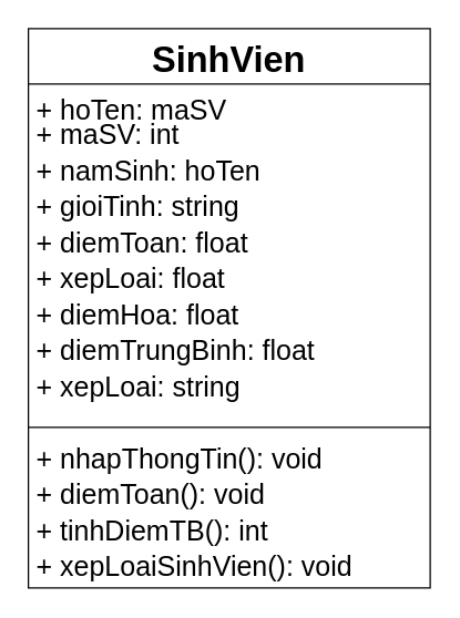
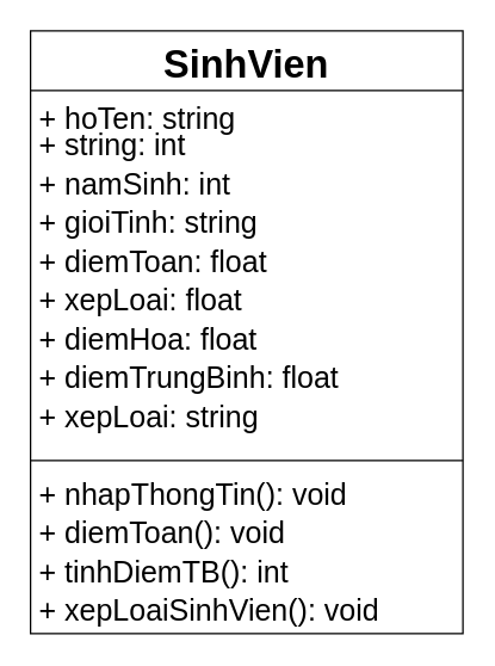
  <mxCell id="0" />
  <mxCell id="1" parent="0" />
  <mxCell id="2" value="SinhVien" style="swimlane;fontStyle=1;align=center;verticalAlign=top;childLayout=stackLayout;horizontal=1;startSize=40;horizontalStack=0;resizeParent=1;resizeParentMax=0;resizeLast=0;collapsible=1;marginBottom=0;fontSize=26;" vertex="1" parent="1"><mxGeometry x="20" y="20" width="290" height="404" as="geometry" /></mxCell>
- <mxCell id="3" value="+ hoTen: maSV" style="text;strokeColor=none;fillColor=none;align=left;verticalAlign=top;spacingLeft=4;spacingRight=4;overflow=hidden;rotatable=0;points=[[0,0.5],[1,0.5]];portConstraint=eastwest;fontSize=20;spacingBottom=-12;" vertex="1" parent="2"><mxGeometry y="40" width="290" height="18" as="geometry" /></mxCell>
- <mxCell id="4" value="+ maSV: int" style="text;strokeColor=none;fillColor=none;align=left;verticalAlign=top;spacingLeft=4;spacingRight=4;overflow=hidden;rotatable=0;points=[[0,0.5],[1,0.5]];portConstraint=eastwest;fontSize=20;" vertex="1" parent="2"><mxGeometry y="58" width="290" height="26" as="geometry" /></mxCell>
- <mxCell id="5" value="+ namSinh: hoTen" style="text;strokeColor=none;fillColor=none;align=left;verticalAlign=top;spacingLeft=4;spacingRight=4;overflow=hidden;rotatable=0;points=[[0,0.5],[1,0.5]];portConstraint=eastwest;fontSize=20;" vertex="1" parent="2"><mxGeometry y="84" width="290" height="26" as="geometry" /></mxCell>
+ <mxCell id="3" value="+ hoTen: string" style="text;strokeColor=none;fillColor=none;align=left;verticalAlign=top;spacingLeft=4;spacingRight=4;overflow=hidden;rotatable=0;points=[[0,0.5],[1,0.5]];portConstraint=eastwest;fontSize=20;spacingBottom=-12;" vertex="1" parent="2"><mxGeometry y="40" width="290" height="18" as="geometry" /></mxCell>
+ <mxCell id="4" value="+ string: int" style="text;strokeColor=none;fillColor=none;align=left;verticalAlign=top;spacingLeft=4;spacingRight=4;overflow=hidden;rotatable=0;points=[[0,0.5],[1,0.5]];portConstraint=eastwest;fontSize=20;" vertex="1" parent="2"><mxGeometry y="58" width="290" height="26" as="geometry" /></mxCell>
+ <mxCell id="5" value="+ namSinh: int" style="text;strokeColor=none;fillColor=none;align=left;verticalAlign=top;spacingLeft=4;spacingRight=4;overflow=hidden;rotatable=0;points=[[0,0.5],[1,0.5]];portConstraint=eastwest;fontSize=20;" vertex="1" parent="2"><mxGeometry y="84" width="290" height="26" as="geometry" /></mxCell>
  <mxCell id="6" value="+ gioiTinh: string" style="text;strokeColor=none;fillColor=none;align=left;verticalAlign=top;spacingLeft=4;spacingRight=4;overflow=hidden;rotatable=0;points=[[0,0.5],[1,0.5]];portConstraint=eastwest;fontSize=20;" vertex="1" parent="2"><mxGeometry y="110" width="290" height="26" as="geometry" /></mxCell>
  <mxCell id="7" value="+ diemToan: float" style="text;strokeColor=none;fillColor=none;align=left;verticalAlign=top;spacingLeft=4;spacingRight=4;overflow=hidden;rotatable=0;points=[[0,0.5],[1,0.5]];portConstraint=eastwest;fontSize=20;" vertex="1" parent="2"><mxGeometry y="136" width="290" height="26" as="geometry" /></mxCell>
  <mxCell id="8" value="+ xepLoai: float" style="text;strokeColor=none;fillColor=none;align=left;verticalAlign=top;spacingLeft=4;spacingRight=4;overflow=hidden;rotatable=0;points=[[0,0.5],[1,0.5]];portConstraint=eastwest;fontSize=20;" vertex="1" parent="2"><mxGeometry y="162" width="290" height="26" as="geometry" /></mxCell>
  <mxCell id="9" value="+ diemHoa: float" style="text;strokeColor=none;fillColor=none;align=left;verticalAlign=top;spacingLeft=4;spacingRight=4;overflow=hidden;rotatable=0;points=[[0,0.5],[1,0.5]];portConstraint=eastwest;fontSize=20;" vertex="1" parent="2"><mxGeometry y="188" width="290" height="26" as="geometry" /></mxCell>
  <mxCell id="10" value="+ diemTrungBinh: float" style="text;strokeColor=none;fillColor=none;align=left;verticalAlign=top;spacingLeft=4;spacingRight=4;overflow=hidden;rotatable=0;points=[[0,0.5],[1,0.5]];portConstraint=eastwest;fontSize=20;" vertex="1" parent="2"><mxGeometry y="214" width="290" height="26" as="geometry" /></mxCell>
  <mxCell id="11" value="+ xepLoai: string" style="text;strokeColor=none;fillColor=none;align=left;verticalAlign=top;spacingLeft=4;spacingRight=4;overflow=hidden;rotatable=0;points=[[0,0.5],[1,0.5]];portConstraint=eastwest;fontSize=20;" vertex="1" parent="2"><mxGeometry y="240" width="290" height="44" as="geometry" /></mxCell>
  <mxCell id="12" value="" style="line;strokeWidth=1;fillColor=none;align=left;verticalAlign=middle;spacingTop=-1;spacingLeft=3;spacingRight=3;rotatable=0;labelPosition=right;points=[];portConstraint=eastwest;strokeColor=inherit;" vertex="1" parent="2"><mxGeometry y="284" width="290" height="8" as="geometry" /></mxCell>
  <mxCell id="13" value="+ nhapThongTin(): void" style="text;strokeColor=none;fillColor=none;align=left;verticalAlign=top;spacingLeft=4;spacingRight=4;overflow=hidden;rotatable=0;points=[[0,0.5],[1,0.5]];portConstraint=eastwest;fontSize=20;" vertex="1" parent="2"><mxGeometry y="292" width="290" height="26" as="geometry" /></mxCell>
  <mxCell id="14" value="+ diemToan(): void" style="text;strokeColor=none;fillColor=none;align=left;verticalAlign=top;spacingLeft=4;spacingRight=4;overflow=hidden;rotatable=0;points=[[0,0.5],[1,0.5]];portConstraint=eastwest;fontSize=20;" vertex="1" parent="2"><mxGeometry y="318" width="290" height="26" as="geometry" /></mxCell>
  <mxCell id="15" value="+ tinhDiemTB(): int" style="text;strokeColor=none;fillColor=none;align=left;verticalAlign=top;spacingLeft=4;spacingRight=4;overflow=hidden;rotatable=0;points=[[0,0.5],[1,0.5]];portConstraint=eastwest;fontSize=20;" vertex="1" parent="2"><mxGeometry y="344" width="290" height="26" as="geometry" /></mxCell>
  <mxCell id="16" value="+ xepLoaiSinhVien(): void" style="text;strokeColor=none;fillColor=none;align=left;verticalAlign=top;spacingLeft=4;spacingRight=4;overflow=hidden;rotatable=0;points=[[0,0.5],[1,0.5]];portConstraint=eastwest;fontSize=20;" vertex="1" parent="2"><mxGeometry y="370" width="290" height="34" as="geometry" /></mxCell>
